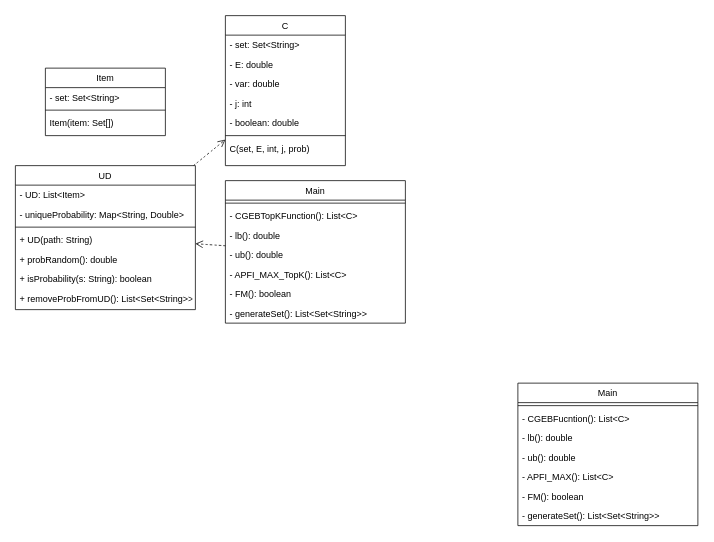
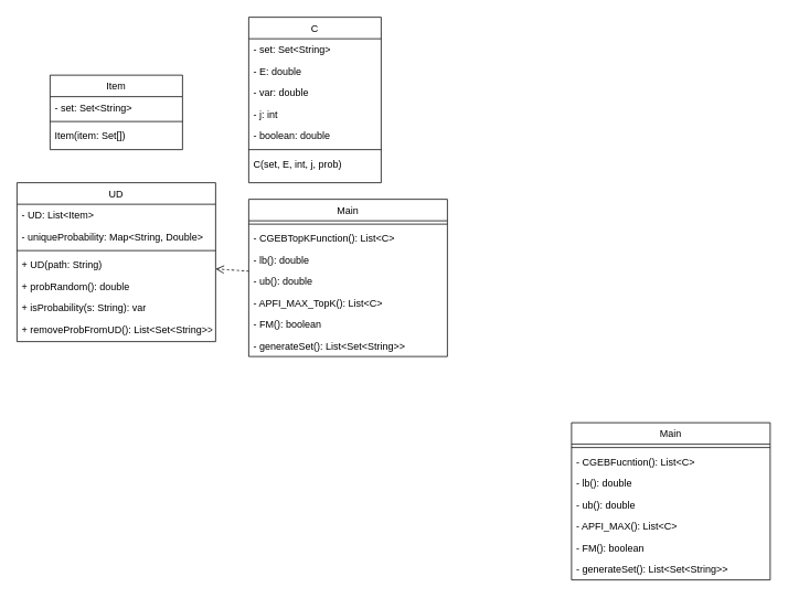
  <mxCell id="0" />
  <mxCell id="1" parent="0" />
- <mxCell id="2" style="edgeStyle=none;curved=1;rounded=0;orthogonalLoop=1;jettySize=auto;html=1;fontSize=12;startSize=8;endSize=8;dashed=1;endArrow=open;endFill=0;" edge="1" parent="1" source="3" target="11"><mxGeometry relative="1" as="geometry" /></mxCell>
  <mxCell id="3" value="UD" style="swimlane;fontStyle=0;align=center;verticalAlign=top;childLayout=stackLayout;horizontal=1;startSize=26;horizontalStack=0;resizeParent=1;resizeLast=0;collapsible=1;marginBottom=0;rounded=0;shadow=0;strokeWidth=1;" vertex="1" parent="1"><mxGeometry x="20" y="220" width="240" height="192" as="geometry"><mxRectangle x="230" y="140" width="160" height="26" as="alternateBounds" /></mxGeometry></mxCell>
  <mxCell id="4" value="- UD: List&lt;Item&gt;" style="text;align=left;verticalAlign=top;spacingLeft=4;spacingRight=4;overflow=hidden;rotatable=0;points=[[0,0.5],[1,0.5]];portConstraint=eastwest;fontStyle=0" vertex="1" parent="3"><mxGeometry y="26" width="240" height="26" as="geometry" /></mxCell>
  <mxCell id="5" value="- uniqueProbability: Map&lt;String, Double&gt;" style="text;align=left;verticalAlign=top;spacingLeft=4;spacingRight=4;overflow=hidden;rotatable=0;points=[[0,0.5],[1,0.5]];portConstraint=eastwest;rounded=0;shadow=0;html=0;fontStyle=0" vertex="1" parent="3"><mxGeometry y="52" width="240" height="26" as="geometry" /></mxCell>
  <mxCell id="6" value="" style="line;html=1;strokeWidth=1;align=left;verticalAlign=middle;spacingTop=-1;spacingLeft=3;spacingRight=3;rotatable=0;labelPosition=right;points=[];portConstraint=eastwest;fontStyle=0" vertex="1" parent="3"><mxGeometry y="78" width="240" height="8" as="geometry" /></mxCell>
  <mxCell id="7" value="+ UD(path: String)" style="text;align=left;verticalAlign=top;spacingLeft=4;spacingRight=4;overflow=hidden;rotatable=0;points=[[0,0.5],[1,0.5]];portConstraint=eastwest;fontStyle=0" vertex="1" parent="3"><mxGeometry y="86" width="240" height="26" as="geometry" /></mxCell>
  <mxCell id="8" value="+ probRandom(): double" style="text;align=left;verticalAlign=top;spacingLeft=4;spacingRight=4;overflow=hidden;rotatable=0;points=[[0,0.5],[1,0.5]];portConstraint=eastwest;fontStyle=0" vertex="1" parent="3"><mxGeometry y="112" width="240" height="26" as="geometry" /></mxCell>
- <mxCell id="9" value="+ isProbability(s: String): boolean" style="text;align=left;verticalAlign=top;spacingLeft=4;spacingRight=4;overflow=hidden;rotatable=0;points=[[0,0.5],[1,0.5]];portConstraint=eastwest;fontStyle=0" vertex="1" parent="3"><mxGeometry y="138" width="240" height="26" as="geometry" /></mxCell>
+ <mxCell id="9" value="+ isProbability(s: String): var" style="text;align=left;verticalAlign=top;spacingLeft=4;spacingRight=4;overflow=hidden;rotatable=0;points=[[0,0.5],[1,0.5]];portConstraint=eastwest;fontStyle=0" vertex="1" parent="3"><mxGeometry y="138" width="240" height="26" as="geometry" /></mxCell>
  <mxCell id="10" value="+ removeProbFromUD(): List&lt;Set&lt;String&gt;&gt;" style="text;align=left;verticalAlign=top;spacingLeft=4;spacingRight=4;overflow=hidden;rotatable=0;points=[[0,0.5],[1,0.5]];portConstraint=eastwest;fontStyle=0" vertex="1" parent="3"><mxGeometry y="164" width="240" height="26" as="geometry" /></mxCell>
  <mxCell id="11" value="C" style="swimlane;fontStyle=0;align=center;verticalAlign=top;childLayout=stackLayout;horizontal=1;startSize=26;horizontalStack=0;resizeParent=1;resizeLast=0;collapsible=1;marginBottom=0;rounded=0;shadow=0;strokeWidth=1;" vertex="1" parent="1"><mxGeometry x="300" y="20" width="160" height="200" as="geometry"><mxRectangle x="550" y="140" width="160" height="26" as="alternateBounds" /></mxGeometry></mxCell>
  <mxCell id="12" value="- set: Set&lt;String&gt;" style="text;align=left;verticalAlign=top;spacingLeft=4;spacingRight=4;overflow=hidden;rotatable=0;points=[[0,0.5],[1,0.5]];portConstraint=eastwest;fontStyle=0" vertex="1" parent="11"><mxGeometry y="26" width="160" height="26" as="geometry" /></mxCell>
  <mxCell id="13" value="- E: double" style="text;align=left;verticalAlign=top;spacingLeft=4;spacingRight=4;overflow=hidden;rotatable=0;points=[[0,0.5],[1,0.5]];portConstraint=eastwest;rounded=0;shadow=0;html=0;fontStyle=0" vertex="1" parent="11"><mxGeometry y="52" width="160" height="26" as="geometry" /></mxCell>
  <mxCell id="14" value="- var: double" style="text;align=left;verticalAlign=top;spacingLeft=4;spacingRight=4;overflow=hidden;rotatable=0;points=[[0,0.5],[1,0.5]];portConstraint=eastwest;rounded=0;shadow=0;html=0;fontStyle=0" vertex="1" parent="11"><mxGeometry y="78" width="160" height="26" as="geometry" /></mxCell>
  <mxCell id="15" value="- j: int" style="text;align=left;verticalAlign=top;spacingLeft=4;spacingRight=4;overflow=hidden;rotatable=0;points=[[0,0.5],[1,0.5]];portConstraint=eastwest;rounded=0;shadow=0;html=0;fontStyle=0" vertex="1" parent="11"><mxGeometry y="104" width="160" height="26" as="geometry" /></mxCell>
  <mxCell id="16" value="- boolean: double" style="text;align=left;verticalAlign=top;spacingLeft=4;spacingRight=4;overflow=hidden;rotatable=0;points=[[0,0.5],[1,0.5]];portConstraint=eastwest;rounded=0;shadow=0;html=0;fontStyle=0" vertex="1" parent="11"><mxGeometry y="130" width="160" height="26" as="geometry" /></mxCell>
  <mxCell id="17" value="" style="line;html=1;strokeWidth=1;align=left;verticalAlign=middle;spacingTop=-1;spacingLeft=3;spacingRight=3;rotatable=0;labelPosition=right;points=[];portConstraint=eastwest;fontStyle=0" vertex="1" parent="11"><mxGeometry y="156" width="160" height="8" as="geometry" /></mxCell>
  <mxCell id="18" value="C(set, E, int, j, prob)" style="text;align=left;verticalAlign=top;spacingLeft=4;spacingRight=4;overflow=hidden;rotatable=0;points=[[0,0.5],[1,0.5]];portConstraint=eastwest;fontStyle=0" vertex="1" parent="11"><mxGeometry y="164" width="160" height="26" as="geometry" /></mxCell>
  <mxCell id="19" value="Item" style="swimlane;fontStyle=0;align=center;verticalAlign=top;childLayout=stackLayout;horizontal=1;startSize=26;horizontalStack=0;resizeParent=1;resizeLast=0;collapsible=1;marginBottom=0;rounded=0;shadow=0;strokeWidth=1;" vertex="1" parent="1"><mxGeometry x="60" y="90" width="160" height="90" as="geometry"><mxRectangle x="550" y="140" width="160" height="26" as="alternateBounds" /></mxGeometry></mxCell>
  <mxCell id="20" value="- set: Set&lt;String&gt;" style="text;align=left;verticalAlign=top;spacingLeft=4;spacingRight=4;overflow=hidden;rotatable=0;points=[[0,0.5],[1,0.5]];portConstraint=eastwest;fontStyle=0" vertex="1" parent="19"><mxGeometry y="26" width="160" height="26" as="geometry" /></mxCell>
  <mxCell id="21" value="" style="line;html=1;strokeWidth=1;align=left;verticalAlign=middle;spacingTop=-1;spacingLeft=3;spacingRight=3;rotatable=0;labelPosition=right;points=[];portConstraint=eastwest;fontStyle=0" vertex="1" parent="19"><mxGeometry y="52" width="160" height="8" as="geometry" /></mxCell>
  <mxCell id="22" value="Item(item: Set[])" style="text;align=left;verticalAlign=top;spacingLeft=4;spacingRight=4;overflow=hidden;rotatable=0;points=[[0,0.5],[1,0.5]];portConstraint=eastwest;fontStyle=0" vertex="1" parent="19"><mxGeometry y="60" width="160" height="26" as="geometry" /></mxCell>
  <mxCell id="23" value="Main" style="swimlane;fontStyle=0;align=center;verticalAlign=top;childLayout=stackLayout;horizontal=1;startSize=26;horizontalStack=0;resizeParent=1;resizeLast=0;collapsible=1;marginBottom=0;rounded=0;shadow=0;strokeWidth=1;" vertex="1" parent="1"><mxGeometry x="690" y="510" width="240" height="190" as="geometry"><mxRectangle x="550" y="140" width="160" height="26" as="alternateBounds" /></mxGeometry></mxCell>
  <mxCell id="24" value="" style="line;html=1;strokeWidth=1;align=left;verticalAlign=middle;spacingTop=-1;spacingLeft=3;spacingRight=3;rotatable=0;labelPosition=right;points=[];portConstraint=eastwest;fontStyle=0" vertex="1" parent="23"><mxGeometry y="26" width="240" height="8" as="geometry" /></mxCell>
  <mxCell id="25" value="- CGEBFucntion(): List&lt;C&gt;" style="text;align=left;verticalAlign=top;spacingLeft=4;spacingRight=4;overflow=hidden;rotatable=0;points=[[0,0.5],[1,0.5]];portConstraint=eastwest;fontStyle=0" vertex="1" parent="23"><mxGeometry y="34" width="240" height="26" as="geometry" /></mxCell>
  <mxCell id="26" value="- lb(): double" style="text;align=left;verticalAlign=top;spacingLeft=4;spacingRight=4;overflow=hidden;rotatable=0;points=[[0,0.5],[1,0.5]];portConstraint=eastwest;fontStyle=0" vertex="1" parent="23"><mxGeometry y="60" width="240" height="26" as="geometry" /></mxCell>
  <mxCell id="27" value="- ub(): double" style="text;align=left;verticalAlign=top;spacingLeft=4;spacingRight=4;overflow=hidden;rotatable=0;points=[[0,0.5],[1,0.5]];portConstraint=eastwest;fontStyle=0" vertex="1" parent="23"><mxGeometry y="86" width="240" height="26" as="geometry" /></mxCell>
  <mxCell id="28" value="- APFI_MAX(): List&lt;C&gt;" style="text;align=left;verticalAlign=top;spacingLeft=4;spacingRight=4;overflow=hidden;rotatable=0;points=[[0,0.5],[1,0.5]];portConstraint=eastwest;fontStyle=0" vertex="1" parent="23"><mxGeometry y="112" width="240" height="26" as="geometry" /></mxCell>
  <mxCell id="29" value="- FM(): boolean" style="text;align=left;verticalAlign=top;spacingLeft=4;spacingRight=4;overflow=hidden;rotatable=0;points=[[0,0.5],[1,0.5]];portConstraint=eastwest;fontStyle=0" vertex="1" parent="23"><mxGeometry y="138" width="240" height="26" as="geometry" /></mxCell>
  <mxCell id="30" value="- generateSet(): List&lt;Set&lt;String&gt;&gt;" style="text;align=left;verticalAlign=top;spacingLeft=4;spacingRight=4;overflow=hidden;rotatable=0;points=[[0,0.5],[1,0.5]];portConstraint=eastwest;fontStyle=0" vertex="1" parent="23"><mxGeometry y="164" width="240" height="26" as="geometry" /></mxCell>
  <mxCell id="31" style="edgeStyle=none;curved=1;rounded=0;orthogonalLoop=1;jettySize=auto;html=1;fontSize=12;startSize=8;endSize=8;dashed=1;endArrow=open;endFill=0;" edge="1" parent="1" source="32" target="3"><mxGeometry relative="1" as="geometry" /></mxCell>
  <mxCell id="32" value="Main" style="swimlane;fontStyle=0;align=center;verticalAlign=top;childLayout=stackLayout;horizontal=1;startSize=26;horizontalStack=0;resizeParent=1;resizeLast=0;collapsible=1;marginBottom=0;rounded=0;shadow=0;strokeWidth=1;" vertex="1" parent="1"><mxGeometry x="300" y="240" width="240" height="190" as="geometry"><mxRectangle x="550" y="140" width="160" height="26" as="alternateBounds" /></mxGeometry></mxCell>
  <mxCell id="33" value="" style="line;html=1;strokeWidth=1;align=left;verticalAlign=middle;spacingTop=-1;spacingLeft=3;spacingRight=3;rotatable=0;labelPosition=right;points=[];portConstraint=eastwest;fontStyle=0" vertex="1" parent="32"><mxGeometry y="26" width="240" height="8" as="geometry" /></mxCell>
  <mxCell id="34" value="- CGEBTopKFunction(): List&lt;C&gt;" style="text;align=left;verticalAlign=top;spacingLeft=4;spacingRight=4;overflow=hidden;rotatable=0;points=[[0,0.5],[1,0.5]];portConstraint=eastwest;fontStyle=0" vertex="1" parent="32"><mxGeometry y="34" width="240" height="26" as="geometry" /></mxCell>
  <mxCell id="35" value="- lb(): double" style="text;align=left;verticalAlign=top;spacingLeft=4;spacingRight=4;overflow=hidden;rotatable=0;points=[[0,0.5],[1,0.5]];portConstraint=eastwest;fontStyle=0" vertex="1" parent="32"><mxGeometry y="60" width="240" height="26" as="geometry" /></mxCell>
  <mxCell id="36" value="- ub(): double" style="text;align=left;verticalAlign=top;spacingLeft=4;spacingRight=4;overflow=hidden;rotatable=0;points=[[0,0.5],[1,0.5]];portConstraint=eastwest;fontStyle=0" vertex="1" parent="32"><mxGeometry y="86" width="240" height="26" as="geometry" /></mxCell>
  <mxCell id="37" value="- APFI_MAX_TopK(): List&lt;C&gt;" style="text;align=left;verticalAlign=top;spacingLeft=4;spacingRight=4;overflow=hidden;rotatable=0;points=[[0,0.5],[1,0.5]];portConstraint=eastwest;fontStyle=0" vertex="1" parent="32"><mxGeometry y="112" width="240" height="26" as="geometry" /></mxCell>
  <mxCell id="38" value="- FM(): boolean" style="text;align=left;verticalAlign=top;spacingLeft=4;spacingRight=4;overflow=hidden;rotatable=0;points=[[0,0.5],[1,0.5]];portConstraint=eastwest;fontStyle=0" vertex="1" parent="32"><mxGeometry y="138" width="240" height="26" as="geometry" /></mxCell>
  <mxCell id="39" value="- generateSet(): List&lt;Set&lt;String&gt;&gt;" style="text;align=left;verticalAlign=top;spacingLeft=4;spacingRight=4;overflow=hidden;rotatable=0;points=[[0,0.5],[1,0.5]];portConstraint=eastwest;fontStyle=0" vertex="1" parent="32"><mxGeometry y="164" width="240" height="26" as="geometry" /></mxCell>
